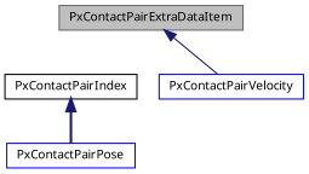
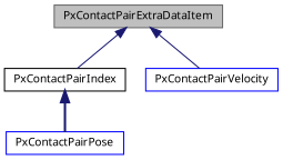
  digraph {
    fontname="Noto Sans"
    node [color=blue fillcolor=white fontname="Noto Sans" fontsize=10 shape=record style=filled]
    edge [color=midnightblue dir=back fontname="Noto Sans" fontsize=10 labelfontname=Helvetica labelfontsize=10 style=solid]
    n1 [color=gray40 fillcolor=grey75 fontcolor=black height=0.2 label=PxContactPairExtraDataItem width=0.4]
    n2 [color=black height=0.2 label=PxContactPairIndex width=0.4]
    n3 [height=0.2 label=PxContactPairVelocity width=0.4]
    n4 [height=0.2 label=PxContactPairPose width=0.4]
+   n1 -> n2
    n1 -> n3
    n2 -> n4 [style=bold]
  }
